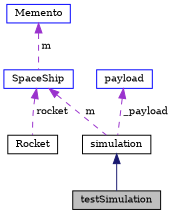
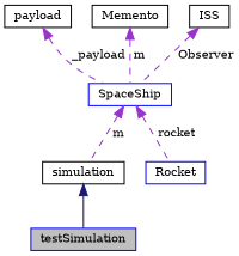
  digraph {
    fontname="DejaVu Serif"
    node [color=black fillcolor=white fontname="DejaVu Serif" fontsize=10 shape=record style=filled]
    edge [color=darkorchid3 dir=back fontname="DejaVu Serif" fontsize=10 labelfontname=Helvetica labelfontsize=10 style=dashed]
-   n1 [fillcolor=grey75 fontcolor=black height=0.2 label=testSimulation width=0.4]
+   n1 [color=blue fillcolor=grey75 fontcolor=black height=0.2 label=testSimulation width=0.4]
    n2 [height=0.2 label=simulation width=0.4]
    n3 [color=blue height=0.2 label=SpaceShip width=0.4]
-   n4 [height=0.2 label=Rocket width=0.4]
-   n5 [color=blue height=0.2 label=payload width=0.4]
-   n6 [color=blue height=0.2 label=Memento width=0.4]
+   n4 [color=blue height=0.2 label=Rocket width=0.4]
+   n5 [height=0.2 label=payload width=0.4]
+   n6 [height=0.2 label=Memento width=0.4]
+   n7 [height=0.2 label=ISS width=0.4]
    n2 -> n1 [color=midnightblue style=solid]
    n3 -> n2 [label=" m"]
    n3 -> n4 [label=" rocket"]
-   n5 -> n2 [label=" _payload"]
+   n5 -> n3 [label=" _payload"]
    n6 -> n3 [label=" m"]
+   n7 -> n3 [label=" Observer"]
  }
